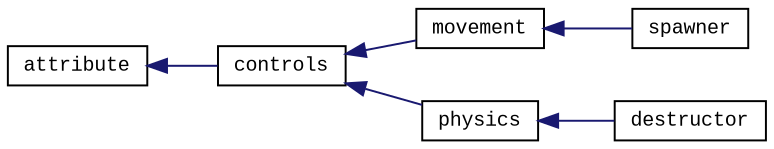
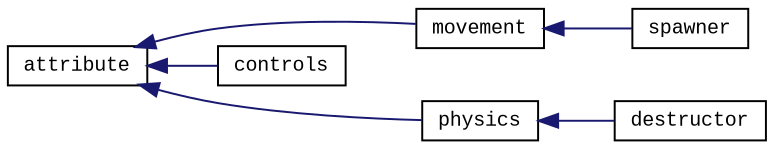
  digraph {
    fontname="Liberation Mono"
    rankdir=LR
    node [color=black fillcolor=white fontname="Liberation Mono" fontsize=10 shape=record style=filled]
    edge [color=midnightblue dir=back fontname="Liberation Mono" fontsize=10 labelfontname=Helvetica labelfontsize=10 style=solid]
    n1 [height=0.2 label=attribute width=0.4]
    n2 [height=0.2 label=controls width=0.4]
    n3 [height=0.2 label=movement width=0.4]
    n4 [height=0.2 label=physics width=0.4]
    n5 [height=0.2 label=destructor width=0.4]
    n6 [height=0.2 label=spawner width=0.4]
    n1 -> n2
-   n2 -> n3
-   n2 -> n4
+   n1 -> n3
+   n1 -> n4
    n3 -> n6
    n4 -> n5
  }
